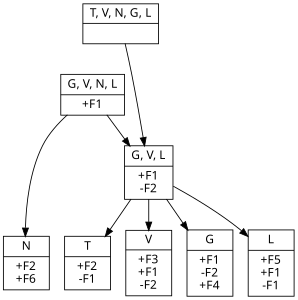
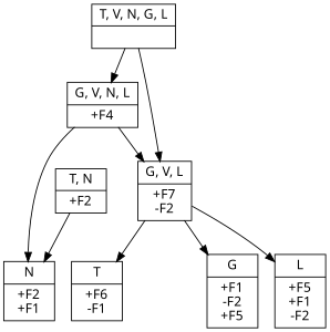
  digraph {
    fontname="Noto Sans"
    node [fontname="Noto Sans" shape=record]
    edge [fontname="Noto Sans"]
-   n1 [label="{<segs> N |<feats> +F2\n+F6 }"]
-   n2 [label="{<segs> T |<feats> +F2\n-F1 }"]
-   n3 [label="{<segs> V |<feats> +F3\n+F1\n-F2 }"]
-   n4 [label="{<segs> G |<feats> +F1\n-F2\n+F4 }"]
-   n5 [label="{<segs> L |<feats> +F5\n+F1\n-F1 }"]
+   n1 [label="{<segs> N |<feats> +F2\n+F1 }"]
+   n2 [label="{<segs> T |<feats> +F6\n-F1 }"]
+   n4 [label="{<segs> G |<feats> +F1\n-F2\n+F5 }"]
+   n5 [label="{<segs> L |<feats> +F5\n+F1\n-F2 }"]
    n6 [label="{<segs> T, V, N, G, L |<feats>  }"]
-   n7 [label="{<segs> G, V, N, L |<feats> +F1 }"]
-   n8 [label="{<segs> G, V, L |<feats> +F1\n-F2 }"]
+   n7 [label="{<segs> G, V, N, L |<feats> +F4 }"]
+   n8 [label="{<segs> G, V, L |<feats> +F7\n-F2 }"]
+   n9 [label="{<segs> T, N |<feats> +F2 }"]
    subgraph sub_1 {
      rank=same
      n1
      n2
-     n3
      n4
      n5
    }
+   n6 -> n7
    n6 -> n8
    n7 -> n1
    n7 -> n8
    n8 -> n2
-   n8 -> n3
    n8 -> n4
    n8 -> n5
+   n9 -> n1
  }
